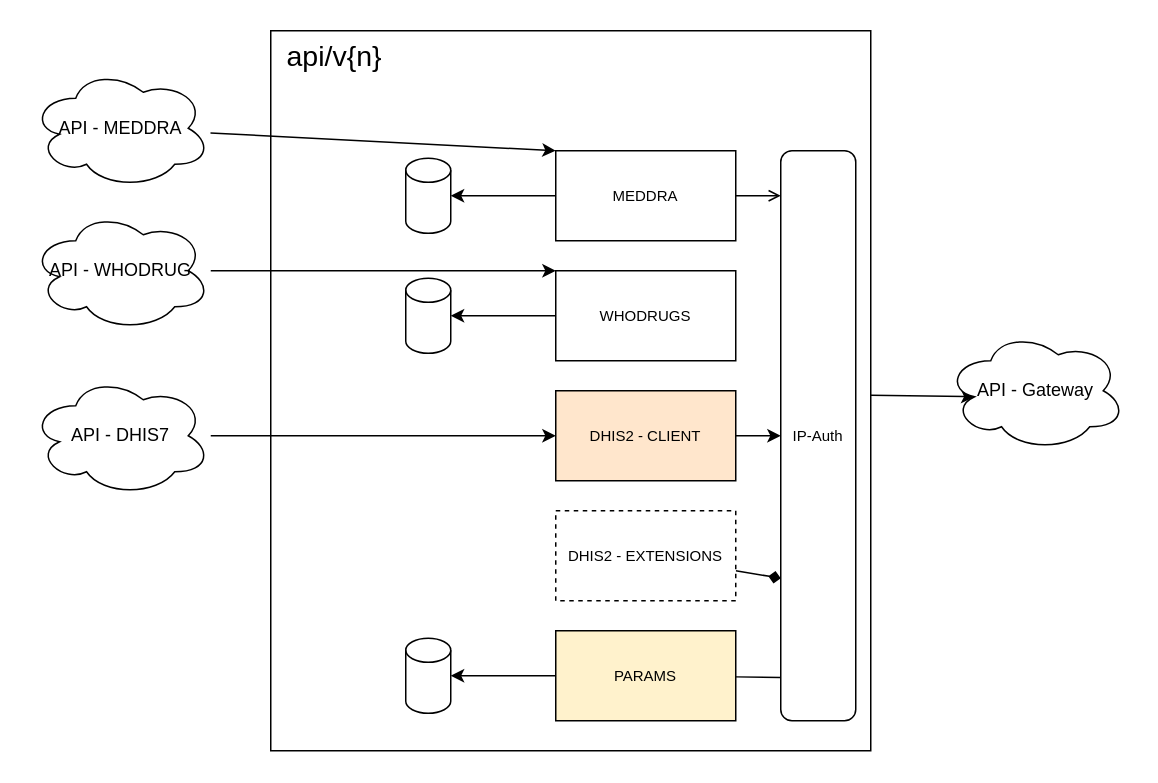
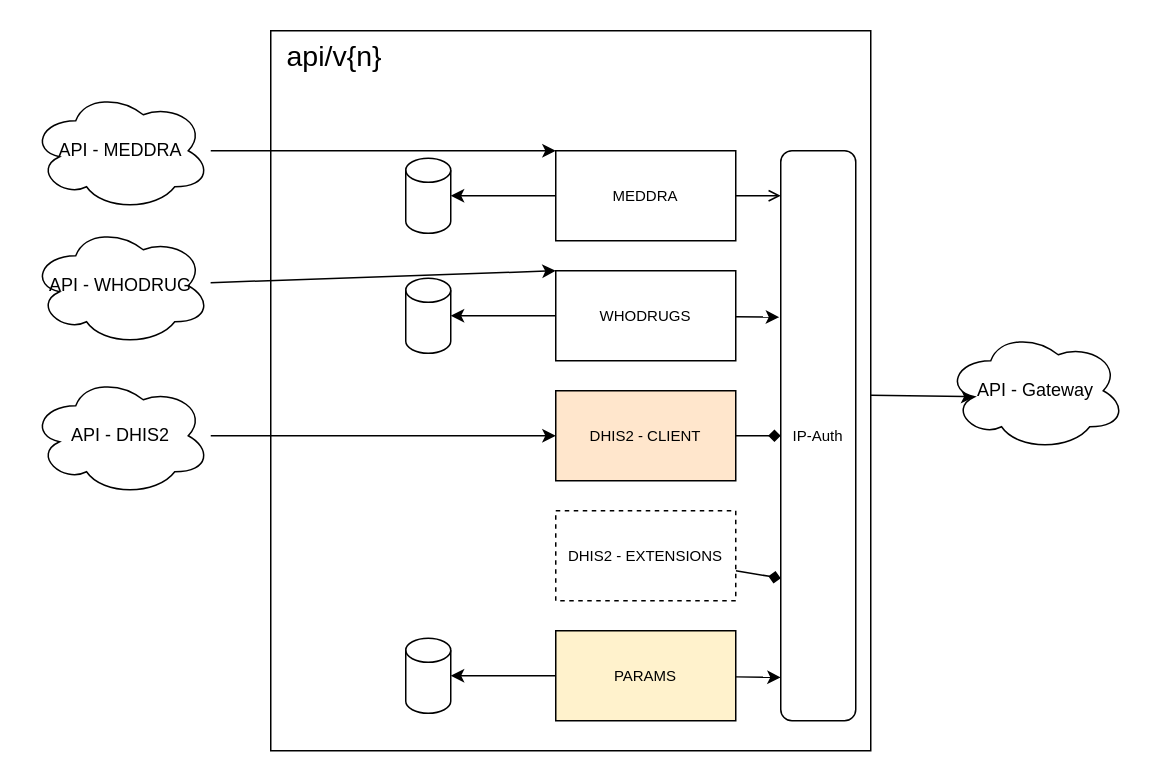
  <mxCell id="0" />
  <mxCell id="1" parent="0" />
  <mxCell id="2" style="edgeStyle=none;html=1;entryX=0.16;entryY=0.55;entryDx=0;entryDy=0;entryPerimeter=0;" parent="1" source="3" target="18" edge="1"><mxGeometry relative="1" as="geometry"><mxPoint x="650" y="260" as="targetPoint" /></mxGeometry></mxCell>
  <mxCell id="3" value="&lt;font style=&quot;font-size: 19px;&quot;&gt;api/v{n}&lt;/font&gt;" style="rounded=0;whiteSpace=wrap;html=1;fontSize=10;verticalAlign=top;align=left;spacingLeft=9;" parent="1" vertex="1"><mxGeometry x="180" y="20" width="400" height="480" as="geometry" /></mxCell>
  <mxCell id="4" style="edgeStyle=none;html=1;" parent="1" source="6" target="19" edge="1"><mxGeometry relative="1" as="geometry" /></mxCell>
  <mxCell id="5" style="edgeStyle=none;html=1;entryX=0;entryY=0.079;entryDx=0;entryDy=0;entryPerimeter=0;endArrow=open;" parent="1" source="6" target="17" edge="1"><mxGeometry relative="1" as="geometry" /></mxCell>
  <mxCell id="6" value="MEDDRA" style="rounded=0;whiteSpace=wrap;html=1;fontSize=10;" parent="1" vertex="1"><mxGeometry x="370" y="100" width="120" height="60" as="geometry" /></mxCell>
  <mxCell id="7" style="edgeStyle=none;html=1;exitX=0;exitY=0.5;exitDx=0;exitDy=0;" parent="1" source="9" target="20" edge="1"><mxGeometry relative="1" as="geometry" /></mxCell>
+ <mxCell id="8" style="edgeStyle=none;html=1;entryX=-0.02;entryY=0.292;entryDx=0;entryDy=0;entryPerimeter=0;" parent="1" source="9" target="17" edge="1"><mxGeometry relative="1" as="geometry" /></mxCell>
  <mxCell id="9" value="WHODRUGS" style="rounded=0;whiteSpace=wrap;html=1;fontSize=10;" parent="1" vertex="1"><mxGeometry x="370" y="180" width="120" height="60" as="geometry" /></mxCell>
- <mxCell id="10" style="edgeStyle=none;html=1;" parent="1" source="11" target="17" edge="1"><mxGeometry relative="1" as="geometry" /></mxCell>
+ <mxCell id="10" style="edgeStyle=none;html=1;endArrow=diamond;" parent="1" source="11" target="17" edge="1"><mxGeometry relative="1" as="geometry" /></mxCell>
  <mxCell id="11" value="DHIS2 - CLIENT" style="rounded=0;whiteSpace=wrap;html=1;fontSize=10;fillColor=#ffe6cc;" parent="1" vertex="1"><mxGeometry x="370" y="260" width="120" height="60" as="geometry" /></mxCell>
  <mxCell id="12" style="edgeStyle=none;html=1;entryX=0;entryY=0.75;entryDx=0;entryDy=0;endArrow=diamond;" parent="1" source="13" target="17" edge="1"><mxGeometry relative="1" as="geometry" /></mxCell>
  <mxCell id="13" value="DHIS2 - EXTENSIONS" style="rounded=0;whiteSpace=wrap;html=1;fontSize=10;dashed=1;" parent="1" vertex="1"><mxGeometry x="370" y="340" width="120" height="60" as="geometry" /></mxCell>
- <mxCell id="14" style="edgeStyle=none;html=1;entryX=0;entryY=0.924;entryDx=0;entryDy=0;entryPerimeter=0;endArrow=none;" parent="1" source="16" target="17" edge="1"><mxGeometry relative="1" as="geometry" /></mxCell>
+ <mxCell id="14" style="edgeStyle=none;html=1;entryX=0;entryY=0.924;entryDx=0;entryDy=0;entryPerimeter=0;" parent="1" source="16" target="17" edge="1"><mxGeometry relative="1" as="geometry" /></mxCell>
  <mxCell id="15" style="edgeStyle=none;html=1;entryX=1;entryY=0.5;entryDx=0;entryDy=0;entryPerimeter=0;" parent="1" source="16" target="23" edge="1"><mxGeometry relative="1" as="geometry" /></mxCell>
  <mxCell id="16" value="PARAMS" style="rounded=0;whiteSpace=wrap;html=1;fontSize=10;fillColor=#fff2cc;" parent="1" vertex="1"><mxGeometry x="370" y="420" width="120" height="60" as="geometry" /></mxCell>
  <mxCell id="17" value="IP-Auth" style="whiteSpace=wrap;html=1;fontSize=10;rounded=1;" parent="1" vertex="1"><mxGeometry x="520" y="100" width="50" height="380" as="geometry" /></mxCell>
  <mxCell id="18" value="API - Gateway" style="ellipse;shape=cloud;whiteSpace=wrap;html=1;" parent="1" vertex="1"><mxGeometry x="630" y="220" width="120" height="80" as="geometry" /></mxCell>
  <mxCell id="19" value="" style="shape=cylinder3;whiteSpace=wrap;html=1;boundedLbl=1;backgroundOutline=1;size=8;" parent="1" vertex="1"><mxGeometry x="270" y="105" width="30" height="50" as="geometry" /></mxCell>
  <mxCell id="20" value="" style="shape=cylinder3;whiteSpace=wrap;html=1;boundedLbl=1;backgroundOutline=1;size=8;" parent="1" vertex="1"><mxGeometry x="270" y="185" width="30" height="50" as="geometry" /></mxCell>
  <mxCell id="21" style="edgeStyle=none;html=1;entryX=0;entryY=0.5;entryDx=0;entryDy=0;" parent="1" source="22" target="11" edge="1"><mxGeometry relative="1" as="geometry" /></mxCell>
- <mxCell id="22" value="API - DHIS7" style="ellipse;shape=cloud;whiteSpace=wrap;html=1;" parent="1" vertex="1"><mxGeometry x="20" y="250" width="120" height="80" as="geometry" /></mxCell>
+ <mxCell id="22" value="API - DHIS2" style="ellipse;shape=cloud;whiteSpace=wrap;html=1;" parent="1" vertex="1"><mxGeometry x="20" y="250" width="120" height="80" as="geometry" /></mxCell>
  <mxCell id="23" value="" style="shape=cylinder3;whiteSpace=wrap;html=1;boundedLbl=1;backgroundOutline=1;size=8;" parent="1" vertex="1"><mxGeometry x="270" y="425" width="30" height="50" as="geometry" /></mxCell>
  <mxCell id="24" style="edgeStyle=none;html=1;entryX=0;entryY=0.5;entryDx=0;entryDy=0;" parent="1" source="25" edge="1"><mxGeometry relative="1" as="geometry"><mxPoint x="370" y="100" as="targetPoint" /></mxGeometry></mxCell>
- <mxCell id="25" value="API - MEDDRA" style="ellipse;shape=cloud;whiteSpace=wrap;html=1;" parent="1" vertex="1"><mxGeometry x="20" y="45" width="120" height="80" as="geometry" /></mxCell>
+ <mxCell id="25" value="API - MEDDRA" style="ellipse;shape=cloud;whiteSpace=wrap;html=1;" parent="1" vertex="1"><mxGeometry x="20" y="60" width="120" height="80" as="geometry" /></mxCell>
  <mxCell id="26" style="edgeStyle=none;html=1;entryX=0;entryY=0.5;entryDx=0;entryDy=0;" parent="1" source="27" edge="1"><mxGeometry relative="1" as="geometry"><mxPoint x="370" y="180" as="targetPoint" /></mxGeometry></mxCell>
- <mxCell id="27" value="API - WHODRUG" style="ellipse;shape=cloud;whiteSpace=wrap;html=1;" parent="1" vertex="1"><mxGeometry x="20" y="140" width="120" height="80" as="geometry" /></mxCell>
+ <mxCell id="27" value="API - WHODRUG" style="ellipse;shape=cloud;whiteSpace=wrap;html=1;" parent="1" vertex="1"><mxGeometry x="20" y="150" width="120" height="80" as="geometry" /></mxCell>
